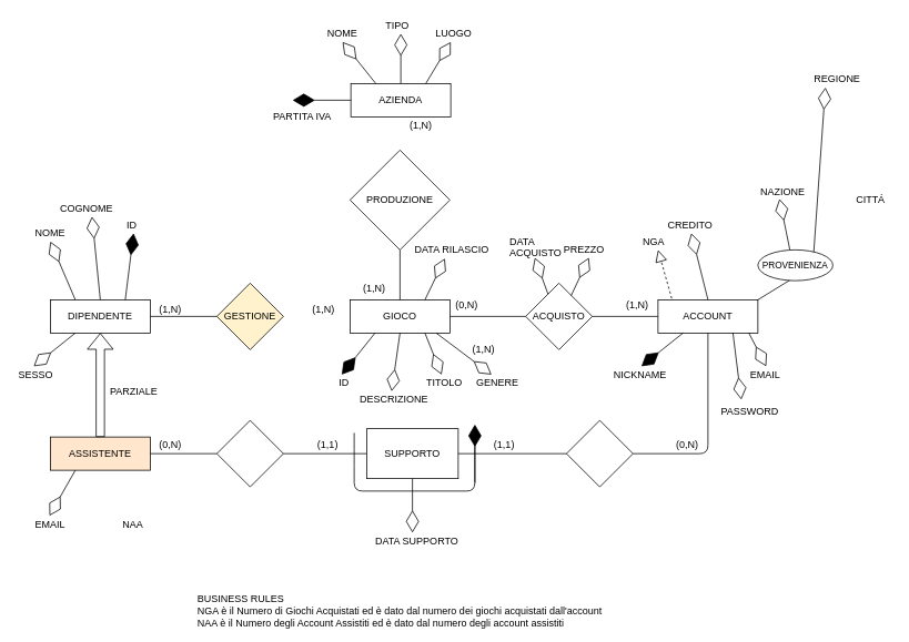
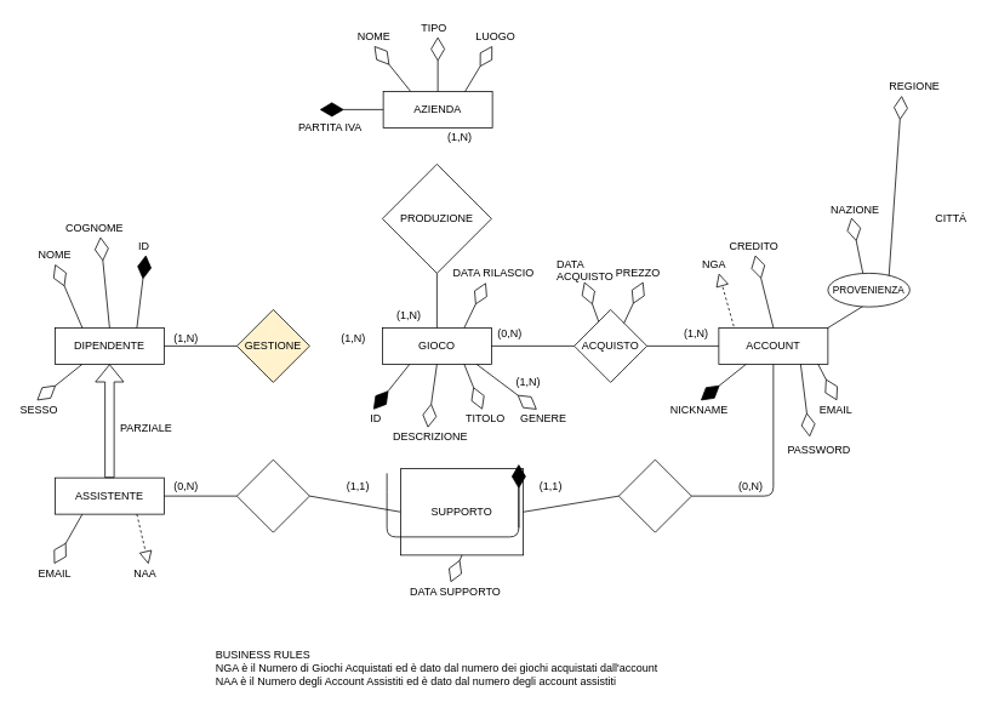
  <mxCell id="0" />
  <mxCell id="1" parent="0" />
  <mxCell id="2" value="GIOCO" style="rounded=0;whiteSpace=wrap;html=1;" parent="1" vertex="1"><mxGeometry x="420" y="360" width="120" height="40" as="geometry" /></mxCell>
  <mxCell id="3" value="AZIENDA" style="rounded=0;whiteSpace=wrap;html=1;" parent="1" vertex="1"><mxGeometry x="421" y="100" width="120" height="40" as="geometry" /></mxCell>
  <mxCell id="4" value="PRODUZIONE" style="rhombus;whiteSpace=wrap;html=1;" parent="1" vertex="1"><mxGeometry x="420" y="180" width="120" height="120" as="geometry" /></mxCell>
  <mxCell id="5" value="ACCOUNT" style="rounded=0;whiteSpace=wrap;html=1;" parent="1" vertex="1"><mxGeometry x="790" y="360" width="120" height="40" as="geometry" /></mxCell>
  <mxCell id="6" value="ACQUISTO" style="rhombus;whiteSpace=wrap;html=1;" parent="1" vertex="1"><mxGeometry x="631" y="340" width="80" height="80" as="geometry" /></mxCell>
  <mxCell id="7" value="GESTIONE" style="rhombus;whiteSpace=wrap;html=1;fillColor=#fff2cc;" parent="1" vertex="1"><mxGeometry x="260" y="340" width="80" height="80" as="geometry" /></mxCell>
  <mxCell id="8" value="DIPENDENTE" style="rounded=0;whiteSpace=wrap;html=1;" parent="1" vertex="1"><mxGeometry x="60" y="360" width="120" height="40" as="geometry" /></mxCell>
- <mxCell id="9" value="ASSISTENTE" style="rounded=0;whiteSpace=wrap;html=1;fillColor=#ffe6cc;" parent="1" vertex="1"><mxGeometry x="60" y="525" width="120" height="40" as="geometry" /></mxCell>
+ <mxCell id="9" value="ASSISTENTE" style="rounded=0;whiteSpace=wrap;html=1;" parent="1" vertex="1"><mxGeometry x="60" y="525" width="120" height="40" as="geometry" /></mxCell>
  <mxCell id="10" value="PARZIALE" style="text;html=1;resizable=0;points=[];autosize=1;align=left;verticalAlign=top;spacingTop=-4;" parent="1" vertex="1"><mxGeometry x="130" y="460" width="70" height="20" as="geometry" /></mxCell>
  <mxCell id="11" value="" style="endArrow=none;html=1;exitX=1;exitY=0.5;entryX=0;entryY=0.5;" parent="1" source="8" target="7" edge="1"><mxGeometry width="50" height="50" relative="1" as="geometry"><mxPoint x="210" y="530" as="sourcePoint" /><mxPoint x="260" y="480" as="targetPoint" /></mxGeometry></mxCell>
  <mxCell id="12" value="" style="endArrow=none;html=1;exitX=0.5;exitY=0;entryX=0.5;entryY=1;" parent="1" source="2" target="4" edge="1"><mxGeometry width="50" height="50" relative="1" as="geometry"><mxPoint x="550.143" y="319.857" as="sourcePoint" /><mxPoint x="550.143" y="279.857" as="targetPoint" /></mxGeometry></mxCell>
  <mxCell id="13" value="" style="endArrow=none;html=1;exitX=0;exitY=0.5;entryX=1;entryY=0.5;" parent="1" source="6" target="2" edge="1"><mxGeometry width="50" height="50" relative="1" as="geometry"><mxPoint x="580.143" y="454.857" as="sourcePoint" /><mxPoint x="580.143" y="414.857" as="targetPoint" /></mxGeometry></mxCell>
  <mxCell id="14" value="" style="endArrow=none;html=1;exitX=0;exitY=0.5;entryX=1;entryY=0.5;entryDx=0;entryDy=0;" parent="1" source="5" target="6" edge="1"><mxGeometry width="50" height="50" relative="1" as="geometry"><mxPoint x="700.143" y="509.857" as="sourcePoint" /><mxPoint x="750" y="380" as="targetPoint" /></mxGeometry></mxCell>
  <mxCell id="15" value="" style="endArrow=diamondThin;endFill=0;endSize=24;html=1;" parent="1" edge="1"><mxGeometry width="160" relative="1" as="geometry"><mxPoint x="451" y="100" as="sourcePoint" /><mxPoint x="411" y="50" as="targetPoint" /></mxGeometry></mxCell>
  <mxCell id="16" value="NOME" style="text;html=1;resizable=0;points=[];autosize=1;align=left;verticalAlign=top;spacingTop=-4;" parent="1" vertex="1"><mxGeometry x="391" y="30" width="50" height="20" as="geometry" /></mxCell>
  <mxCell id="17" value="" style="endArrow=diamondThin;endFill=1;endSize=24;html=1;exitX=0;exitY=0.5;" parent="1" source="3" edge="1"><mxGeometry width="160" relative="1" as="geometry"><mxPoint x="361" y="70" as="sourcePoint" /><mxPoint x="351" y="120" as="targetPoint" /></mxGeometry></mxCell>
  <mxCell id="18" value="PARTITA IVA" style="text;html=1;resizable=0;points=[];autosize=1;align=left;verticalAlign=top;spacingTop=-4;" parent="1" vertex="1"><mxGeometry x="326" y="130" width="90" height="20" as="geometry" /></mxCell>
  <mxCell id="19" value="" style="endArrow=diamondThin;endFill=0;endSize=24;html=1;exitX=0.5;exitY=0;" parent="1" source="3" edge="1"><mxGeometry width="160" relative="1" as="geometry"><mxPoint x="461" y="40" as="sourcePoint" /><mxPoint x="481" y="40" as="targetPoint" /></mxGeometry></mxCell>
  <mxCell id="20" value="TIPO" style="text;html=1;resizable=0;points=[];autosize=1;align=left;verticalAlign=top;spacingTop=-4;" parent="1" vertex="1"><mxGeometry x="461" y="20" width="40" height="20" as="geometry" /></mxCell>
  <mxCell id="21" value="" style="endArrow=diamondThin;endFill=0;endSize=24;html=1;exitX=0.75;exitY=0;" parent="1" source="3" edge="1"><mxGeometry width="160" relative="1" as="geometry"><mxPoint x="381" y="40" as="sourcePoint" /><mxPoint x="541" y="50" as="targetPoint" /></mxGeometry></mxCell>
  <mxCell id="22" value="LUOGO" style="text;html=1;resizable=0;points=[];autosize=1;align=left;verticalAlign=top;spacingTop=-4;" parent="1" vertex="1"><mxGeometry x="521" y="30" width="60" height="20" as="geometry" /></mxCell>
  <mxCell id="23" value="" style="endArrow=diamondThin;endFill=0;endSize=24;html=1;exitX=0.75;exitY=1;" parent="1" source="2" edge="1"><mxGeometry width="160" relative="1" as="geometry"><mxPoint x="450" y="450" as="sourcePoint" /><mxPoint x="530" y="450" as="targetPoint" /></mxGeometry></mxCell>
  <mxCell id="24" value="TITOLO" style="text;html=1;resizable=0;points=[];autosize=1;align=left;verticalAlign=top;spacingTop=-4;" parent="1" vertex="1"><mxGeometry x="510" y="450" width="60" height="20" as="geometry" /></mxCell>
  <mxCell id="25" value="" style="endArrow=diamondThin;endFill=1;endSize=24;html=1;exitX=0.25;exitY=1;" parent="1" source="2" edge="1"><mxGeometry width="160" relative="1" as="geometry"><mxPoint x="370" y="440" as="sourcePoint" /><mxPoint x="410" y="450" as="targetPoint" /></mxGeometry></mxCell>
  <mxCell id="26" value="ID" style="text;html=1;resizable=0;points=[];autosize=1;align=left;verticalAlign=top;spacingTop=-4;" parent="1" vertex="1"><mxGeometry x="405" y="450" width="30" height="20" as="geometry" /></mxCell>
  <mxCell id="27" value="" style="endArrow=diamondThin;endFill=0;endSize=24;html=1;exitX=0.863;exitY=1;exitPerimeter=0;" parent="1" source="2" edge="1"><mxGeometry width="160" relative="1" as="geometry"><mxPoint x="550" y="420" as="sourcePoint" /><mxPoint x="590" y="450" as="targetPoint" /></mxGeometry></mxCell>
  <mxCell id="28" value="GENERE" style="text;html=1;resizable=0;points=[];autosize=1;align=left;verticalAlign=top;spacingTop=-4;" parent="1" vertex="1"><mxGeometry x="570" y="450" width="70" height="20" as="geometry" /></mxCell>
  <mxCell id="29" value="" style="endArrow=diamondThin;endFill=0;endSize=24;html=1;exitX=0.5;exitY=1;" parent="1" source="2" edge="1"><mxGeometry width="160" relative="1" as="geometry"><mxPoint x="450" y="500" as="sourcePoint" /><mxPoint x="470" y="470" as="targetPoint" /></mxGeometry></mxCell>
  <mxCell id="30" value="DESCRIZIONE" style="text;html=1;resizable=0;points=[];autosize=1;align=left;verticalAlign=top;spacingTop=-4;" parent="1" vertex="1"><mxGeometry x="430" y="470" width="100" height="20" as="geometry" /></mxCell>
  <mxCell id="31" value="DATA RILASCIO" style="text;html=1;resizable=0;points=[];autosize=1;align=left;verticalAlign=top;spacingTop=-4;" parent="1" vertex="1"><mxGeometry x="496" y="290" width="110" height="20" as="geometry" /></mxCell>
  <mxCell id="32" value="CREDITO" style="text;html=1;resizable=0;points=[];autosize=1;align=left;verticalAlign=top;spacingTop=-4;" parent="1" vertex="1"><mxGeometry x="800" y="260" width="70" height="20" as="geometry" /></mxCell>
  <mxCell id="33" value="" style="endArrow=diamondThin;endFill=0;endSize=24;html=1;exitX=0.908;exitY=0.992;exitPerimeter=0;" parent="1" source="5" edge="1"><mxGeometry width="160" relative="1" as="geometry"><mxPoint x="730" y="330" as="sourcePoint" /><mxPoint x="920" y="440" as="targetPoint" /></mxGeometry></mxCell>
  <mxCell id="34" value="EMAIL" style="text;html=1;resizable=0;points=[];autosize=1;align=left;verticalAlign=top;spacingTop=-4;" parent="1" vertex="1"><mxGeometry x="899" y="440" width="50" height="20" as="geometry" /></mxCell>
  <mxCell id="35" value="" style="endArrow=diamondThin;endFill=1;endSize=24;html=1;exitX=0.25;exitY=1;" parent="1" source="5" edge="1"><mxGeometry width="160" relative="1" as="geometry"><mxPoint x="760" y="460" as="sourcePoint" /><mxPoint x="770" y="440" as="targetPoint" /></mxGeometry></mxCell>
  <mxCell id="36" value="NICKNAME" style="text;html=1;resizable=0;points=[];autosize=1;align=left;verticalAlign=top;spacingTop=-4;" parent="1" vertex="1"><mxGeometry x="735" y="440" width="80" height="20" as="geometry" /></mxCell>
  <mxCell id="37" value="" style="endArrow=diamondThin;endFill=0;endSize=24;html=1;exitX=0.75;exitY=1;" parent="1" source="5" edge="1"><mxGeometry width="160" relative="1" as="geometry"><mxPoint x="750" y="480" as="sourcePoint" /><mxPoint x="890" y="480" as="targetPoint" /></mxGeometry></mxCell>
  <mxCell id="38" value="PASSWORD" style="text;html=1;resizable=0;points=[];autosize=1;align=left;verticalAlign=top;spacingTop=-4;" parent="1" vertex="1"><mxGeometry x="864" y="485" width="80" height="20" as="geometry" /></mxCell>
  <mxCell id="39" value="" style="endArrow=diamondThin;endFill=0;endSize=24;html=1;exitX=0.5;exitY=0;" parent="1" source="5" edge="1"><mxGeometry width="160" relative="1" as="geometry"><mxPoint x="810" y="350" as="sourcePoint" /><mxPoint x="830" y="280" as="targetPoint" /></mxGeometry></mxCell>
  <mxCell id="40" value="" style="endArrow=block;dashed=1;endFill=0;endSize=12;html=1;exitX=0.137;exitY=-0.04;exitPerimeter=0;" parent="1" source="5" edge="1"><mxGeometry width="160" relative="1" as="geometry"><mxPoint x="760" y="290" as="sourcePoint" /><mxPoint x="790" y="300" as="targetPoint" /></mxGeometry></mxCell>
  <mxCell id="41" value="NGA&lt;br&gt;" style="text;html=1;resizable=0;points=[];autosize=1;align=left;verticalAlign=top;spacingTop=-4;" parent="1" vertex="1"><mxGeometry x="770" y="280" width="40" height="20" as="geometry" /></mxCell>
  <mxCell id="42" value="BUSINESS RULES&lt;br&gt;NGA è il Numero di Giochi Acquistati ed è dato dal numero dei giochi acquistati dall'account&lt;br&gt;NAA è il Numero degli Account Assistiti ed è dato dal numero degli account assistiti&lt;br&gt;" style="text;html=1;resizable=0;points=[];autosize=1;align=left;verticalAlign=top;spacingTop=-4;" parent="1" vertex="1"><mxGeometry x="235" y="710" width="500" height="40" as="geometry" /></mxCell>
  <mxCell id="43" value="" style="endArrow=none;html=1;exitX=1;exitY=0.5;entryX=0;entryY=0.5;entryDx=0;entryDy=0;" parent="1" source="9" target="76" edge="1"><mxGeometry width="50" height="50" relative="1" as="geometry"><mxPoint x="250" y="570" as="sourcePoint" /><mxPoint x="250" y="545" as="targetPoint" /></mxGeometry></mxCell>
  <mxCell id="44" value="" style="endArrow=none;html=1;entryX=0.5;entryY=1;exitX=1;exitY=0.5;exitDx=0;exitDy=0;" parent="1" source="77" target="5" edge="1"><mxGeometry width="50" height="50" relative="1" as="geometry"><mxPoint x="800" y="545" as="sourcePoint" /><mxPoint x="790" y="510" as="targetPoint" /><Array as="points"><mxPoint x="850" y="545" /></Array></mxGeometry></mxCell>
  <mxCell id="45" value="" style="endArrow=diamondThin;endFill=0;endSize=24;html=1;exitX=0.25;exitY=0;" parent="1" source="8" edge="1"><mxGeometry width="160" relative="1" as="geometry"><mxPoint x="60" y="290" as="sourcePoint" /><mxPoint x="60" y="290" as="targetPoint" /></mxGeometry></mxCell>
  <mxCell id="46" value="NOME" style="text;html=1;resizable=0;points=[];autosize=1;align=left;verticalAlign=top;spacingTop=-4;" parent="1" vertex="1"><mxGeometry x="40" y="270" width="50" height="20" as="geometry" /></mxCell>
  <mxCell id="47" value="" style="endArrow=diamondThin;endFill=0;endSize=24;html=1;exitX=0.5;exitY=0;" parent="1" source="8" edge="1"><mxGeometry width="160" relative="1" as="geometry"><mxPoint x="150" y="320" as="sourcePoint" /><mxPoint x="110" y="260" as="targetPoint" /></mxGeometry></mxCell>
  <mxCell id="48" value="COGNOME" style="text;html=1;resizable=0;points=[];autosize=1;align=left;verticalAlign=top;spacingTop=-4;" parent="1" vertex="1"><mxGeometry x="70" y="240" width="80" height="20" as="geometry" /></mxCell>
  <mxCell id="49" value="" style="endArrow=diamondThin;endFill=1;endSize=24;html=1;exitX=0.75;exitY=0;" parent="1" source="8" edge="1"><mxGeometry width="160" relative="1" as="geometry"><mxPoint x="130" y="290" as="sourcePoint" /><mxPoint x="160" y="280" as="targetPoint" /></mxGeometry></mxCell>
  <mxCell id="50" value="ID" style="text;html=1;resizable=0;points=[];autosize=1;align=left;verticalAlign=top;spacingTop=-4;" parent="1" vertex="1"><mxGeometry x="150" y="260" width="30" height="20" as="geometry" /></mxCell>
  <mxCell id="51" value="" style="endArrow=diamondThin;endFill=0;endSize=24;html=1;exitX=0.25;exitY=1;" parent="1" source="8" edge="1"><mxGeometry width="160" relative="1" as="geometry"><mxPoint x="10" y="420" as="sourcePoint" /><mxPoint x="40" y="440" as="targetPoint" /></mxGeometry></mxCell>
  <mxCell id="52" value="SESSO" style="text;html=1;resizable=0;points=[];autosize=1;align=left;verticalAlign=top;spacingTop=-4;" parent="1" vertex="1"><mxGeometry x="20" y="440" width="60" height="20" as="geometry" /></mxCell>
  <mxCell id="53" value="" style="endArrow=diamondThin;endFill=0;endSize=24;html=1;exitX=0.25;exitY=1;entryX=0.379;entryY=-0.014;entryDx=0;entryDy=0;entryPerimeter=0;" parent="1" source="9" target="54" edge="1"><mxGeometry width="160" relative="1" as="geometry"><mxPoint x="60" y="610" as="sourcePoint" /><mxPoint x="60" y="620" as="targetPoint" /></mxGeometry></mxCell>
  <mxCell id="54" value="EMAIL" style="text;html=1;resizable=0;points=[];autosize=1;align=left;verticalAlign=top;spacingTop=-4;" parent="1" vertex="1"><mxGeometry x="40" y="620" width="50" height="20" as="geometry" /></mxCell>
+ <mxCell id="55" value="" style="endArrow=block;dashed=1;endFill=0;endSize=12;html=1;exitX=0.75;exitY=1;entryX=0.446;entryY=0;entryDx=0;entryDy=0;entryPerimeter=0;" parent="1" source="9" target="56" edge="1"><mxGeometry width="160" relative="1" as="geometry"><mxPoint x="120" y="630" as="sourcePoint" /><mxPoint x="160" y="620" as="targetPoint" /></mxGeometry></mxCell>
  <mxCell id="56" value="NAA" style="text;html=1;resizable=0;points=[];autosize=1;align=left;verticalAlign=top;spacingTop=-4;" parent="1" vertex="1"><mxGeometry x="145" y="620" width="40" height="20" as="geometry" /></mxCell>
  <mxCell id="57" value="(1,N)" style="text;html=1;resizable=0;points=[];autosize=1;align=left;verticalAlign=top;spacingTop=-4;" parent="1" vertex="1"><mxGeometry x="490" y="140" width="40" height="20" as="geometry" /></mxCell>
  <mxCell id="58" value="(1,N)" style="text;html=1;resizable=0;points=[];autosize=1;align=left;verticalAlign=top;spacingTop=-4;" parent="1" vertex="1"><mxGeometry x="433.5" y="337" width="40" height="20" as="geometry" /></mxCell>
  <mxCell id="59" value="(0,N)" style="text;html=1;resizable=0;points=[];autosize=1;align=left;verticalAlign=top;spacingTop=-4;" parent="1" vertex="1"><mxGeometry x="545" y="357" width="40" height="20" as="geometry" /></mxCell>
  <mxCell id="60" value="(1,N)" style="text;html=1;resizable=0;points=[];autosize=1;align=left;verticalAlign=top;spacingTop=-4;" parent="1" vertex="1"><mxGeometry x="750" y="357" width="40" height="20" as="geometry" /></mxCell>
  <mxCell id="61" value="(1,N)" style="text;html=1;resizable=0;points=[];autosize=1;align=left;verticalAlign=top;spacingTop=-4;" parent="1" vertex="1"><mxGeometry x="189" y="362" width="40" height="20" as="geometry" /></mxCell>
  <mxCell id="62" value="(1,N)" style="text;html=1;resizable=0;points=[];autosize=1;align=left;verticalAlign=top;spacingTop=-4;" parent="1" vertex="1"><mxGeometry x="372.5" y="362" width="40" height="20" as="geometry" /></mxCell>
  <mxCell id="63" value="(0,N)" style="text;html=1;resizable=0;points=[];autosize=1;align=left;verticalAlign=top;spacingTop=-4;" parent="1" vertex="1"><mxGeometry x="189" y="525" width="40" height="20" as="geometry" /></mxCell>
  <mxCell id="64" value="(0,N)" style="text;html=1;resizable=0;points=[];autosize=1;align=left;verticalAlign=top;spacingTop=-4;" parent="1" vertex="1"><mxGeometry x="810" y="525" width="40" height="20" as="geometry" /></mxCell>
  <mxCell id="65" value="" style="endArrow=diamondThin;endFill=0;endSize=24;html=1;exitX=0.683;exitY=0.188;exitDx=0;exitDy=0;exitPerimeter=0;entryX=0.533;entryY=0.972;entryDx=0;entryDy=0;entryPerimeter=0;" parent="1" source="6" target="66" edge="1"><mxGeometry width="160" relative="1" as="geometry"><mxPoint x="691" y="350" as="sourcePoint" /><mxPoint x="701" y="310" as="targetPoint" /></mxGeometry></mxCell>
  <mxCell id="66" value="PREZZO" style="text;html=1;resizable=0;points=[];autosize=1;align=left;verticalAlign=top;spacingTop=-4;" parent="1" vertex="1"><mxGeometry x="675" y="290" width="60" height="20" as="geometry" /></mxCell>
  <mxCell id="67" value="" style="endArrow=diamondThin;endFill=0;endSize=24;html=1;exitX=0.75;exitY=0;entryX=0.345;entryY=1.021;entryDx=0;entryDy=0;entryPerimeter=0;" parent="1" source="2" target="31" edge="1"><mxGeometry width="160" relative="1" as="geometry"><mxPoint x="550" y="310" as="sourcePoint" /><mxPoint x="570" y="260" as="targetPoint" /></mxGeometry></mxCell>
  <mxCell id="68" value="" style="endArrow=diamondThin;endFill=0;endSize=24;html=1;exitX=0.335;exitY=0.163;entryX=0.4;entryY=0.981;entryDx=0;entryDy=0;entryPerimeter=0;exitDx=0;exitDy=0;exitPerimeter=0;" parent="1" source="6" target="69" edge="1"><mxGeometry width="160" relative="1" as="geometry"><mxPoint x="601" y="360" as="sourcePoint" /><mxPoint x="591" y="320" as="targetPoint" /></mxGeometry></mxCell>
  <mxCell id="69" value="DATA&lt;br&gt;ACQUISTO&lt;br&gt;" style="text;html=1;resizable=0;points=[];autosize=1;align=left;verticalAlign=top;spacingTop=-4;" parent="1" vertex="1"><mxGeometry x="610" y="280" width="80" height="30" as="geometry" /></mxCell>
  <mxCell id="70" value="" style="endArrow=none;html=1;entryX=0.441;entryY=0.961;entryDx=0;entryDy=0;entryPerimeter=0;" parent="1" edge="1" target="89"><mxGeometry width="50" height="50" relative="1" as="geometry"><mxPoint x="910" y="360" as="sourcePoint" /><mxPoint x="940" y="340" as="targetPoint" /></mxGeometry></mxCell>
  <mxCell id="71" value="" style="endArrow=diamondThin;endFill=0;endSize=24;html=1;exitX=0.426;exitY=-0.008;exitDx=0;exitDy=0;exitPerimeter=0;entryX=0.398;entryY=0.933;entryDx=0;entryDy=0;entryPerimeter=0;" parent="1" source="89" target="73" edge="1"><mxGeometry width="160" relative="1" as="geometry"><mxPoint x="966.96" y="275.66" as="sourcePoint" /><mxPoint x="950" y="170" as="targetPoint" /></mxGeometry></mxCell>
  <mxCell id="72" value="" style="endArrow=diamondThin;endFill=0;endSize=24;html=1;exitX=0.74;exitY=0.27;exitDx=0;exitDy=0;exitPerimeter=0;entryX=0.301;entryY=0.984;entryDx=0;entryDy=0;entryPerimeter=0;" parent="1" source="89" target="74" edge="1"><mxGeometry width="160" relative="1" as="geometry"><mxPoint x="997.68" y="274.34" as="sourcePoint" /><mxPoint x="1020" y="170" as="targetPoint" /></mxGeometry></mxCell>
  <mxCell id="73" value="NAZIONE" style="text;html=1;strokeColor=none;fillColor=none;align=center;verticalAlign=middle;whiteSpace=wrap;rounded=0;" parent="1" vertex="1"><mxGeometry x="920" y="220" width="40" height="20" as="geometry" /></mxCell>
  <mxCell id="74" value="REGIONE" style="text;html=1;align=center;verticalAlign=middle;resizable=0;points=[];autosize=1;" parent="1" vertex="1"><mxGeometry x="970" y="85" width="70" height="20" as="geometry" /></mxCell>
  <mxCell id="75" value="CITTÁ" style="text;html=1;align=center;verticalAlign=middle;resizable=0;points=[];autosize=1;" parent="1" vertex="1"><mxGeometry x="1020" y="230" width="50" height="20" as="geometry" /></mxCell>
  <mxCell id="76" value="" style="rhombus;whiteSpace=wrap;html=1;" parent="1" vertex="1"><mxGeometry x="260" y="505" width="80" height="80" as="geometry" /></mxCell>
  <mxCell id="77" value="" style="rhombus;whiteSpace=wrap;html=1;" parent="1" vertex="1"><mxGeometry x="680" y="505" width="80" height="80" as="geometry" /></mxCell>
  <mxCell id="78" value="" style="endArrow=none;html=1;entryX=0;entryY=0.5;entryDx=0;entryDy=0;exitX=1;exitY=0.5;exitDx=0;exitDy=0;" parent="1" source="76" target="79" edge="1"><mxGeometry width="50" height="50" relative="1" as="geometry"><mxPoint x="365" y="545" as="sourcePoint" /><mxPoint x="430" y="545" as="targetPoint" /></mxGeometry></mxCell>
- <mxCell id="79" value="SUPPORTO" style="rounded=0;whiteSpace=wrap;html=1;" parent="1" vertex="1"><mxGeometry x="440" y="515" width="110" height="60" as="geometry" /></mxCell>
+ <mxCell id="79" value="SUPPORTO" style="rounded=0;whiteSpace=wrap;html=1;" parent="1" vertex="1"><mxGeometry x="440" y="515" width="135" height="95" as="geometry" /></mxCell>
  <mxCell id="80" value="" style="endArrow=none;html=1;exitX=1;exitY=0.5;exitDx=0;exitDy=0;entryX=0;entryY=0.5;entryDx=0;entryDy=0;" parent="1" source="79" target="77" edge="1"><mxGeometry width="50" height="50" relative="1" as="geometry"><mxPoint x="565" y="545" as="sourcePoint" /><mxPoint x="630" y="545" as="targetPoint" /></mxGeometry></mxCell>
  <mxCell id="81" value="(1,1)" style="text;html=1;align=center;verticalAlign=middle;resizable=0;points=[];autosize=1;" parent="1" vertex="1"><mxGeometry x="372.5" y="525" width="40" height="20" as="geometry" /></mxCell>
  <mxCell id="82" value="(1,1)" style="text;html=1;align=center;verticalAlign=middle;resizable=0;points=[];autosize=1;" parent="1" vertex="1"><mxGeometry x="585" y="525" width="40" height="20" as="geometry" /></mxCell>
  <mxCell id="83" value="" style="shape=flexArrow;endArrow=classic;html=1;exitX=0.5;exitY=0;exitDx=0;exitDy=0;" parent="1" source="9" edge="1"><mxGeometry width="50" height="50" relative="1" as="geometry"><mxPoint x="109" y="520" as="sourcePoint" /><mxPoint x="120" y="400" as="targetPoint" /></mxGeometry></mxCell>
  <mxCell id="84" value="" style="endArrow=diamondThin;endFill=0;endSize=24;html=1;exitX=0.5;exitY=1;exitDx=0;exitDy=0;" parent="1" source="79" edge="1"><mxGeometry width="160" relative="1" as="geometry"><mxPoint x="550" y="630" as="sourcePoint" /><mxPoint x="495" y="640" as="targetPoint" /></mxGeometry></mxCell>
  <mxCell id="85" value="DATA SUPPORTO" style="text;html=1;align=center;verticalAlign=middle;resizable=0;points=[];autosize=1;" parent="1" vertex="1"><mxGeometry x="440" y="640" width="120" height="20" as="geometry" /></mxCell>
  <mxCell id="86" value="" style="endArrow=none;html=1;jumpStyle=none;" parent="1" edge="1"><mxGeometry width="50" height="50" relative="1" as="geometry"><mxPoint x="570" y="530" as="sourcePoint" /><mxPoint x="425" y="520" as="targetPoint" /><Array as="points"><mxPoint x="570" y="590" /><mxPoint x="425" y="590" /><mxPoint x="425" y="550" /></Array></mxGeometry></mxCell>
  <mxCell id="87" value="(1,N)" style="text;html=1;align=center;verticalAlign=middle;resizable=0;points=[];autosize=1;" parent="1" vertex="1"><mxGeometry x="560" y="410" width="40" height="20" as="geometry" /></mxCell>
  <mxCell id="88" value="" style="endArrow=diamondThin;endFill=1;endSize=24;html=1;" parent="1" edge="1"><mxGeometry width="160" relative="1" as="geometry"><mxPoint x="570" y="580" as="sourcePoint" /><mxPoint x="570" y="510" as="targetPoint" /></mxGeometry></mxCell>
  <mxCell id="89" value="&lt;font style=&quot;font-size: 11px&quot;&gt;PROVENIENZA&lt;/font&gt;" style="ellipse;whiteSpace=wrap;html=1;" vertex="1" parent="1"><mxGeometry x="910" y="300" width="90" height="37" as="geometry" /></mxCell>
